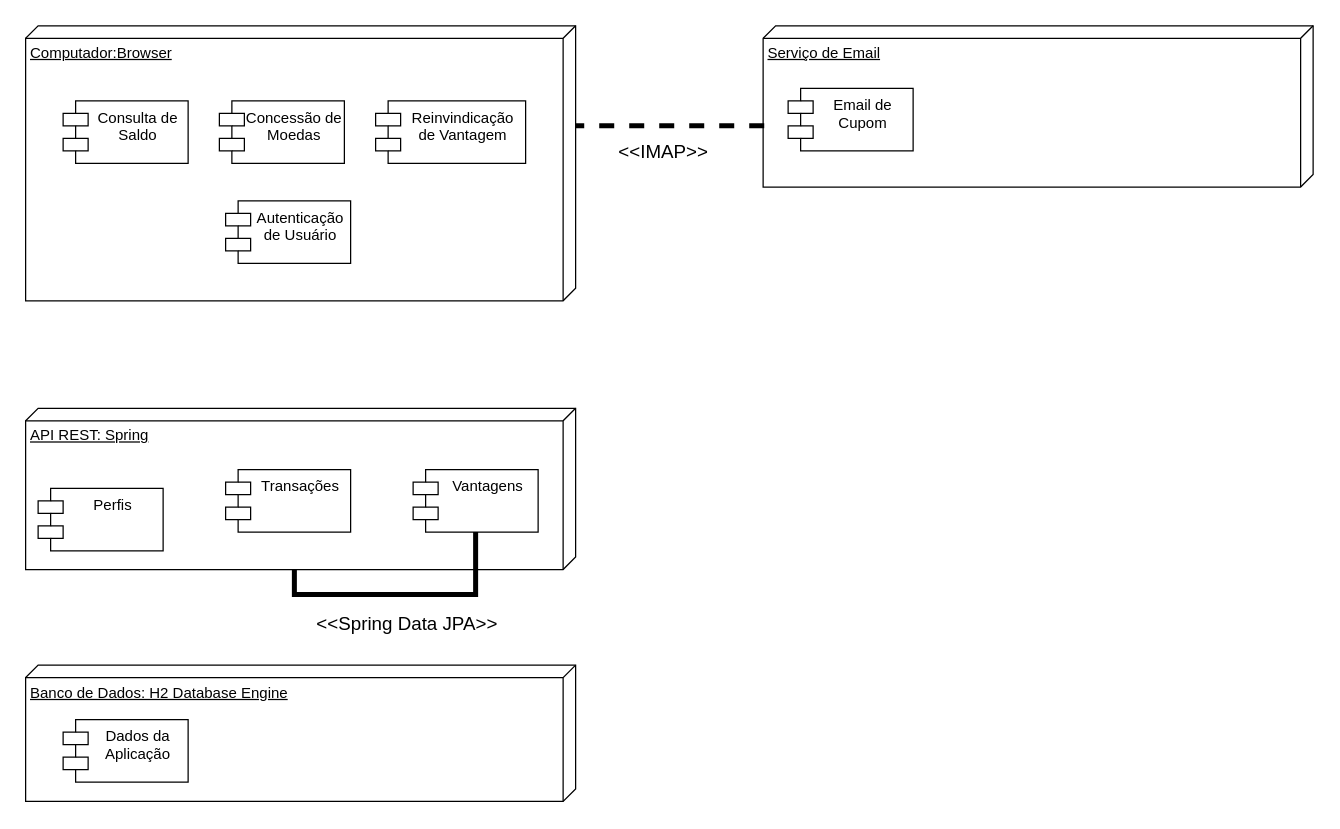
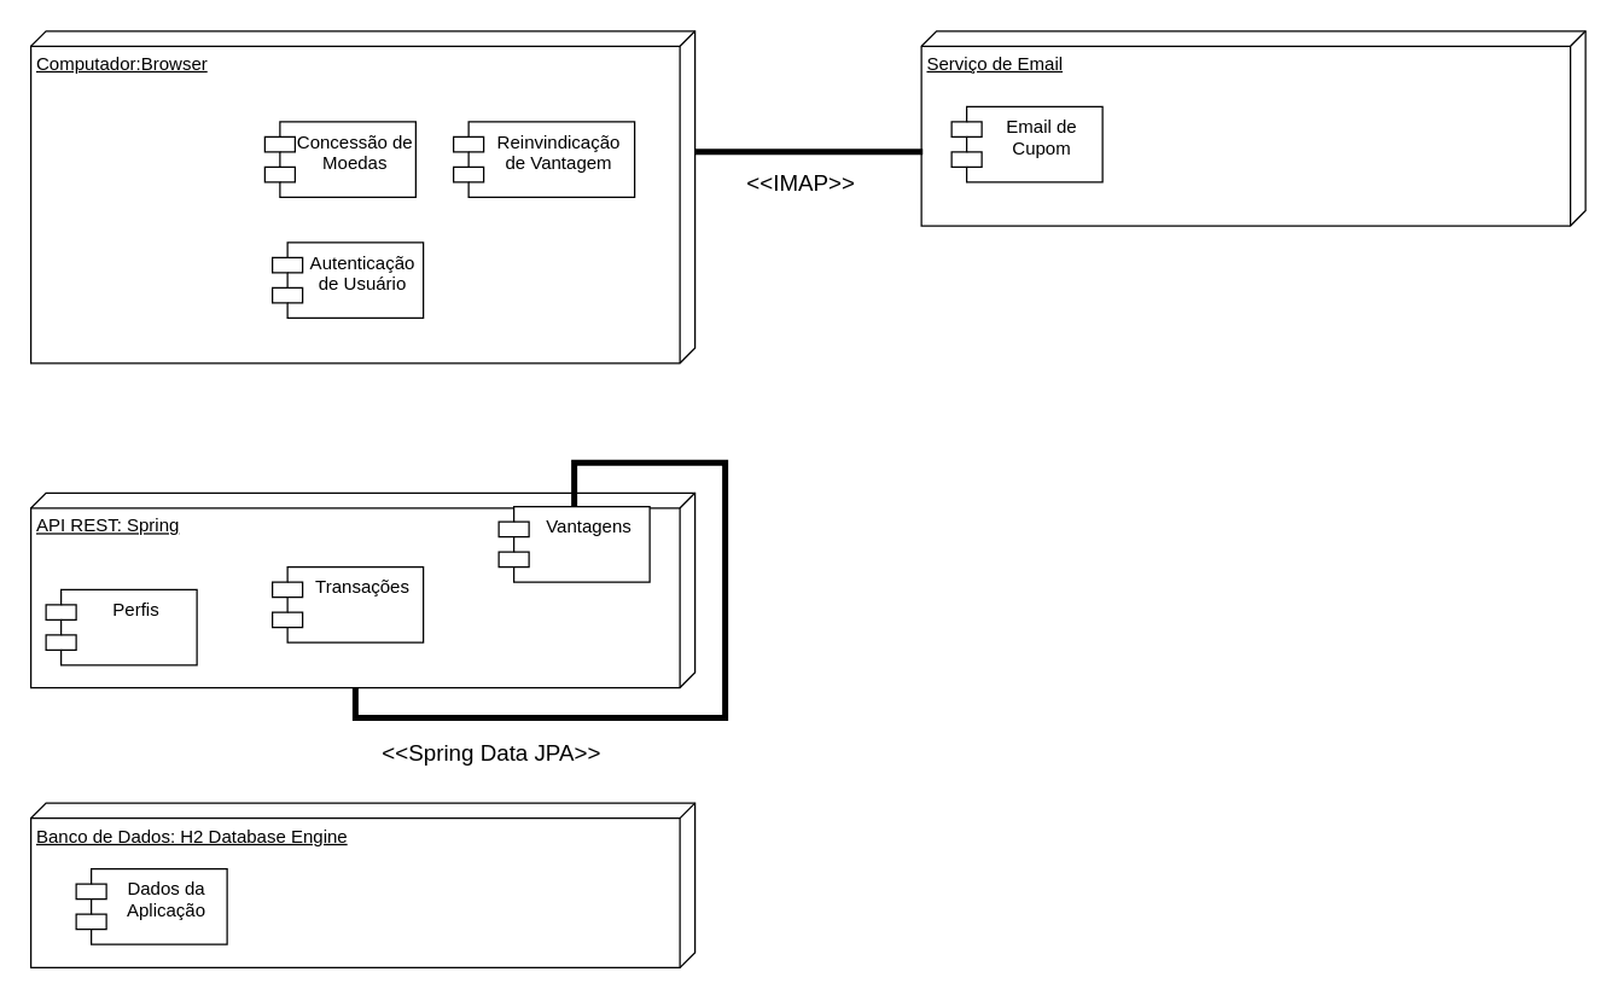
  <mxCell id="0" />
  <mxCell id="1" parent="0" />
  <mxCell id="2" value="Computador:Browser" style="verticalAlign=top;align=left;spacingTop=8;spacingLeft=2;spacingRight=12;shape=cube;size=10;direction=south;fontStyle=4;html=1;whiteSpace=wrap;" parent="1" vertex="1"><mxGeometry x="20" y="20" width="440" height="220" as="geometry" /></mxCell>
  <mxCell id="3" value="API REST: Spring" style="verticalAlign=top;align=left;spacingTop=8;spacingLeft=2;spacingRight=12;shape=cube;size=10;direction=south;fontStyle=4;html=1;whiteSpace=wrap;" parent="1" vertex="1"><mxGeometry x="20" y="326" width="440" height="129" as="geometry" /></mxCell>
  <mxCell id="4" value="Banco de Dados: H2 Database Engine" style="verticalAlign=top;align=left;spacingTop=8;spacingLeft=2;spacingRight=12;shape=cube;size=10;direction=south;fontStyle=4;html=1;whiteSpace=wrap;" parent="1" vertex="1"><mxGeometry x="20" y="531.5" width="440" height="109" as="geometry" /></mxCell>
  <mxCell id="5" value="Serviço de Email" style="verticalAlign=top;align=left;spacingTop=8;spacingLeft=2;spacingRight=12;shape=cube;size=10;direction=south;fontStyle=4;html=1;whiteSpace=wrap;" parent="1" vertex="1"><mxGeometry x="610" y="20" width="440" height="129" as="geometry" /></mxCell>
- <mxCell id="6" style="edgeStyle=orthogonalEdgeStyle;rounded=0;orthogonalLoop=1;jettySize=auto;html=1;exitX=0.62;exitY=0.998;exitDx=0;exitDy=0;exitPerimeter=0;entryX=0;entryY=0;entryDx=80;entryDy=0;entryPerimeter=0;strokeWidth=4;endArrow=none;startFill=0;startArrow=none;dashed=1;" parent="1" source="5" target="2" edge="1"><mxGeometry relative="1" as="geometry"><mxPoint x="825" y="457" as="targetPoint" /></mxGeometry></mxCell>
+ <mxCell id="6" style="edgeStyle=orthogonalEdgeStyle;rounded=0;orthogonalLoop=1;jettySize=auto;html=1;exitX=0.62;exitY=0.998;exitDx=0;exitDy=0;exitPerimeter=0;entryX=0;entryY=0;entryDx=80;entryDy=0;entryPerimeter=0;strokeWidth=4;endArrow=none;startFill=0;startArrow=none;" parent="1" source="5" target="2" edge="1"><mxGeometry relative="1" as="geometry"><mxPoint x="825" y="457" as="targetPoint" /></mxGeometry></mxCell>
  <mxCell id="7" value="&lt;font style=&quot;font-size: 15px;&quot;&gt;&amp;lt;&amp;lt;IMAP&amp;gt;&amp;gt;&lt;/font&gt;" style="edgeLabel;html=1;align=center;verticalAlign=middle;resizable=0;points=[];" parent="6" vertex="1" connectable="0"><mxGeometry x="-0.128" y="-3" relative="1" as="geometry"><mxPoint x="-15" y="23" as="offset" /></mxGeometry></mxCell>
  <mxCell id="8" style="edgeStyle=orthogonalEdgeStyle;rounded=0;orthogonalLoop=1;jettySize=auto;html=1;exitX=0;exitY=0;exitDx=129;exitDy=225;exitPerimeter=0;strokeWidth=4;endArrow=none;startFill=0;" edge="1" parent="1" source="3" target="14"><mxGeometry relative="1" as="geometry" /></mxCell>
  <mxCell id="9" value="&amp;lt;&amp;lt;Spring Data JPA&amp;gt;&amp;gt;" style="text;html=1;align=center;verticalAlign=middle;resizable=0;points=[];autosize=1;strokeColor=none;fillColor=none;fontStyle=0;fontSize=15;" vertex="1" parent="1"><mxGeometry x="240" y="483" width="170" height="30" as="geometry" /></mxCell>
- <mxCell id="10" value="Consulta de Saldo" style="shape=module;align=left;spacingLeft=20;align=center;verticalAlign=top;whiteSpace=wrap;html=1;" vertex="1" parent="1"><mxGeometry x="50" y="80" width="100" height="50" as="geometry" /></mxCell>
  <mxCell id="11" value="Dados da Aplicação" style="shape=module;align=left;spacingLeft=20;align=center;verticalAlign=top;whiteSpace=wrap;html=1;" vertex="1" parent="1"><mxGeometry x="50" y="575" width="100" height="50" as="geometry" /></mxCell>
  <mxCell id="12" value="Perfis" style="shape=module;align=left;spacingLeft=20;align=center;verticalAlign=top;whiteSpace=wrap;html=1;" vertex="1" parent="1"><mxGeometry x="30" y="390" width="100" height="50" as="geometry" /></mxCell>
  <mxCell id="13" value="Transações" style="shape=module;align=left;spacingLeft=20;align=center;verticalAlign=top;whiteSpace=wrap;html=1;" vertex="1" parent="1"><mxGeometry x="180" y="375" width="100" height="50" as="geometry" /></mxCell>
- <mxCell id="14" value="Vantagens" style="shape=module;align=left;spacingLeft=20;align=center;verticalAlign=top;whiteSpace=wrap;html=1;" vertex="1" parent="1"><mxGeometry x="330" y="375" width="100" height="50" as="geometry" /></mxCell>
+ <mxCell id="14" value="Vantagens" style="shape=module;align=left;spacingLeft=20;align=center;verticalAlign=top;whiteSpace=wrap;html=1;" vertex="1" parent="1"><mxGeometry x="330" y="335" width="100" height="50" as="geometry" /></mxCell>
  <mxCell id="15" value="Reinvindicação de Vantagem" style="shape=module;align=left;spacingLeft=20;align=center;verticalAlign=top;whiteSpace=wrap;html=1;" vertex="1" parent="1"><mxGeometry x="300" y="80" width="120" height="50" as="geometry" /></mxCell>
  <mxCell id="16" value="Email de Cupom" style="shape=module;align=left;spacingLeft=20;align=center;verticalAlign=top;whiteSpace=wrap;html=1;" vertex="1" parent="1"><mxGeometry x="630" y="70" width="100" height="50" as="geometry" /></mxCell>
  <mxCell id="17" value="Concessão de Moedas" style="shape=module;align=left;spacingLeft=20;align=center;verticalAlign=top;whiteSpace=wrap;html=1;" vertex="1" parent="1"><mxGeometry x="175" y="80" width="100" height="50" as="geometry" /></mxCell>
  <mxCell id="18" value="Autenticação de Usuário" style="shape=module;align=left;spacingLeft=20;align=center;verticalAlign=top;whiteSpace=wrap;html=1;" vertex="1" parent="1"><mxGeometry x="180" y="160" width="100" height="50" as="geometry" /></mxCell>
